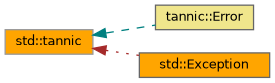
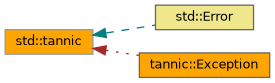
  digraph {
    rankdir=LR
    node [color=grey40 fillcolor=orange fontname=Helvetica fontsize=10 shape=box style=filled]
    edge [dir=back fontname=Helvetica fontsize=10 labelfontname=Helvetica labelfontsize=10]
    n1 [color=grey60 height=0.2 label="std::tannic" width=0.4]
-   n2 [fillcolor=khaki height=0.2 label="tannic::Error" width=0.4]
-   n3 [height=0.2 label="std::Exception" width=0.4]
+   n2 [fillcolor=khaki height=0.2 label="std::Error" width=0.4]
+   n3 [height=0.2 label="tannic::Exception" width=0.4]
    n1 -> n2 [color=teal style=dashed]
    n1 -> n3 [color=brown style=dotted]
  }
